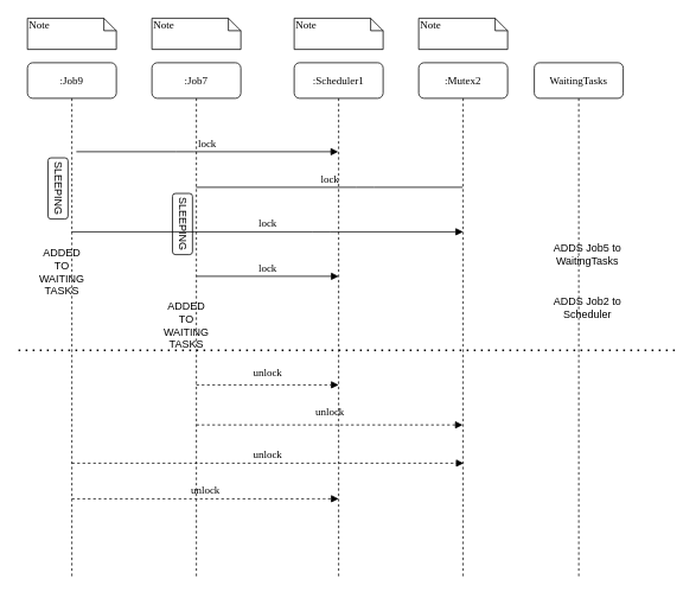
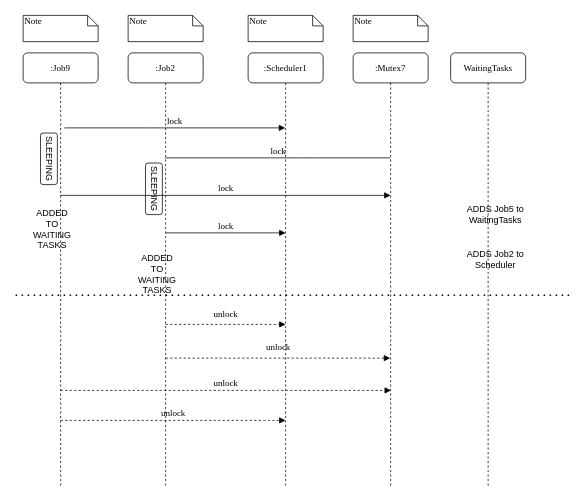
  <mxCell id="0" />
  <mxCell id="1" parent="0" />
- <mxCell id="2" value=":Job7" style="shape=umlLifeline;perimeter=lifelinePerimeter;whiteSpace=wrap;html=1;container=1;collapsible=0;recursiveResize=0;outlineConnect=0;rounded=1;shadow=0;comic=0;labelBackgroundColor=none;strokeWidth=1;fontFamily=Verdana;fontSize=12;align=center;" parent="1" vertex="1"><mxGeometry x="170" y="70" width="100" height="580" as="geometry" /></mxCell>
+ <mxCell id="2" value=":Job2" style="shape=umlLifeline;perimeter=lifelinePerimeter;whiteSpace=wrap;html=1;container=1;collapsible=0;recursiveResize=0;outlineConnect=0;rounded=1;shadow=0;comic=0;labelBackgroundColor=none;strokeWidth=1;fontFamily=Verdana;fontSize=12;align=center;" parent="1" vertex="1"><mxGeometry x="170" y="70" width="100" height="580" as="geometry" /></mxCell>
  <mxCell id="3" value="SLEEPING" style="rounded=1;whiteSpace=wrap;html=1;direction=west;rotation=90;" vertex="1" parent="2"><mxGeometry y="170" width="68.75" height="22.5" as="geometry" /></mxCell>
  <mxCell id="4" value="ADDED TO WAITING TASKS" style="text;html=1;strokeColor=none;fillColor=none;align=center;verticalAlign=middle;whiteSpace=wrap;rounded=0;" vertex="1" parent="2"><mxGeometry x="8.75" y="280" width="60" height="30" as="geometry" /></mxCell>
  <mxCell id="5" value=":Scheduler1" style="shape=umlLifeline;perimeter=lifelinePerimeter;whiteSpace=wrap;html=1;container=1;collapsible=0;recursiveResize=0;outlineConnect=0;rounded=1;shadow=0;comic=0;labelBackgroundColor=none;strokeWidth=1;fontFamily=Verdana;fontSize=12;align=center;" parent="1" vertex="1"><mxGeometry x="330" y="70" width="100" height="580" as="geometry" /></mxCell>
  <mxCell id="6" value="unlock" style="html=1;verticalAlign=bottom;endArrow=block;labelBackgroundColor=none;fontFamily=Verdana;fontSize=12;dashed=1;" edge="1" parent="5"><mxGeometry y="5" relative="1" as="geometry"><mxPoint x="-110" y="407" as="sourcePoint" /><mxPoint x="189.5" y="407" as="targetPoint" /><mxPoint as="offset" /></mxGeometry></mxCell>
  <mxCell id="7" value="unlock" style="html=1;verticalAlign=bottom;endArrow=block;labelBackgroundColor=none;fontFamily=Verdana;fontSize=12;edgeStyle=elbowEdgeStyle;elbow=vertical;dashed=1;" edge="1" parent="5"><mxGeometry relative="1" as="geometry"><mxPoint x="-250" y="450" as="sourcePoint" /><mxPoint x="190.5" y="450" as="targetPoint" /><Array as="points"><mxPoint x="30.5" y="450" /><mxPoint x="-9.5" y="510" /><mxPoint x="20.5" y="440" /><mxPoint x="0.5" y="430" /></Array></mxGeometry></mxCell>
- <mxCell id="8" value=":Mutex2" style="shape=umlLifeline;perimeter=lifelinePerimeter;whiteSpace=wrap;html=1;container=1;collapsible=0;recursiveResize=0;outlineConnect=0;rounded=1;shadow=0;comic=0;labelBackgroundColor=none;strokeWidth=1;fontFamily=Verdana;fontSize=12;align=center;" parent="1" vertex="1"><mxGeometry x="470" y="70" width="100" height="580" as="geometry" /></mxCell>
+ <mxCell id="8" value=":Mutex7" style="shape=umlLifeline;perimeter=lifelinePerimeter;whiteSpace=wrap;html=1;container=1;collapsible=0;recursiveResize=0;outlineConnect=0;rounded=1;shadow=0;comic=0;labelBackgroundColor=none;strokeWidth=1;fontFamily=Verdana;fontSize=12;align=center;" parent="1" vertex="1"><mxGeometry x="470" y="70" width="100" height="580" as="geometry" /></mxCell>
  <mxCell id="9" value=":Job9" style="shape=umlLifeline;perimeter=lifelinePerimeter;whiteSpace=wrap;html=1;container=1;collapsible=0;recursiveResize=0;outlineConnect=0;rounded=1;shadow=0;comic=0;labelBackgroundColor=none;strokeWidth=1;fontFamily=Verdana;fontSize=12;align=center;" parent="1" vertex="1"><mxGeometry x="30" y="70" width="100" height="580" as="geometry" /></mxCell>
  <mxCell id="10" value="SLEEPING" style="rounded=1;whiteSpace=wrap;html=1;direction=west;rotation=90;" vertex="1" parent="9"><mxGeometry y="130" width="68.75" height="22.5" as="geometry" /></mxCell>
  <mxCell id="11" value="ADDED TO WAITING TASKS" style="text;html=1;strokeColor=none;fillColor=none;align=center;verticalAlign=middle;whiteSpace=wrap;rounded=0;" vertex="1" parent="9"><mxGeometry x="8.75" y="220" width="60" height="30" as="geometry" /></mxCell>
  <mxCell id="12" value="lock" style="html=1;verticalAlign=bottom;endArrow=none;labelBackgroundColor=none;fontFamily=Verdana;fontSize=12;edgeStyle=elbowEdgeStyle;elbow=vertical;" parent="1" source="2" target="8" edge="1"><mxGeometry relative="1" as="geometry"><mxPoint x="385" y="280" as="sourcePoint" /><Array as="points"><mxPoint x="410" y="210" /><mxPoint x="460" y="280" /><mxPoint x="390" y="210" /></Array><mxPoint x="515" y="210" as="targetPoint" /></mxGeometry></mxCell>
  <mxCell id="13" value="lock" style="html=1;verticalAlign=bottom;endArrow=block;labelBackgroundColor=none;fontFamily=Verdana;fontSize=12;" parent="1" edge="1"><mxGeometry relative="1" as="geometry"><mxPoint x="220" y="310" as="sourcePoint" /><mxPoint x="380" y="310" as="targetPoint" /></mxGeometry></mxCell>
  <mxCell id="14" value="lock" style="html=1;verticalAlign=bottom;endArrow=block;labelBackgroundColor=none;fontFamily=Verdana;fontSize=12;edgeStyle=elbowEdgeStyle;elbow=vertical;" parent="1" target="5" edge="1"><mxGeometry relative="1" as="geometry"><mxPoint x="85" y="170" as="sourcePoint" /><mxPoint x="215" y="170" as="targetPoint" /></mxGeometry></mxCell>
  <mxCell id="15" value="lock" style="html=1;verticalAlign=bottom;endArrow=block;labelBackgroundColor=none;fontFamily=Verdana;fontSize=12;edgeStyle=elbowEdgeStyle;elbow=vertical;" parent="1" source="9" edge="1"><mxGeometry relative="1" as="geometry"><mxPoint x="300" y="190" as="sourcePoint" /><mxPoint x="520" y="260" as="targetPoint" /><Array as="points"><mxPoint x="360" y="260" /><mxPoint x="320" y="320" /><mxPoint x="350" y="250" /><mxPoint x="330" y="240" /></Array></mxGeometry></mxCell>
  <mxCell id="16" value="Note" style="shape=note;whiteSpace=wrap;html=1;size=14;verticalAlign=top;align=left;spacingTop=-6;rounded=0;shadow=0;comic=0;labelBackgroundColor=none;strokeWidth=1;fontFamily=Verdana;fontSize=12" parent="1" vertex="1"><mxGeometry x="30" y="20" width="100" height="35" as="geometry" /></mxCell>
  <mxCell id="17" value="Note" style="shape=note;whiteSpace=wrap;html=1;size=14;verticalAlign=top;align=left;spacingTop=-6;rounded=0;shadow=0;comic=0;labelBackgroundColor=none;strokeWidth=1;fontFamily=Verdana;fontSize=12" parent="1" vertex="1"><mxGeometry x="170" y="20" width="100" height="35" as="geometry" /></mxCell>
  <mxCell id="18" value="Note" style="shape=note;whiteSpace=wrap;html=1;size=14;verticalAlign=top;align=left;spacingTop=-6;rounded=0;shadow=0;comic=0;labelBackgroundColor=none;strokeWidth=1;fontFamily=Verdana;fontSize=12" parent="1" vertex="1"><mxGeometry x="330" y="20" width="100" height="35" as="geometry" /></mxCell>
  <mxCell id="19" value="Note" style="shape=note;whiteSpace=wrap;html=1;size=14;verticalAlign=top;align=left;spacingTop=-6;rounded=0;shadow=0;comic=0;labelBackgroundColor=none;strokeWidth=1;fontFamily=Verdana;fontSize=12" parent="1" vertex="1"><mxGeometry x="470" y="20" width="100" height="35" as="geometry" /></mxCell>
  <mxCell id="20" value="WaitingTasks" style="shape=umlLifeline;perimeter=lifelinePerimeter;whiteSpace=wrap;html=1;container=1;collapsible=0;recursiveResize=0;outlineConnect=0;rounded=1;shadow=0;comic=0;labelBackgroundColor=none;strokeWidth=1;fontFamily=Verdana;fontSize=12;align=center;" vertex="1" parent="1"><mxGeometry x="600" y="70" width="100" height="580" as="geometry" /></mxCell>
  <mxCell id="21" value="ADDS Job5 to WaitingTasks" style="text;html=1;strokeColor=none;fillColor=none;align=center;verticalAlign=middle;whiteSpace=wrap;rounded=0;" vertex="1" parent="20"><mxGeometry x="20" y="200" width="80" height="30" as="geometry" /></mxCell>
  <mxCell id="22" value="ADDS Job2 to Scheduler" style="text;html=1;strokeColor=none;fillColor=none;align=center;verticalAlign=middle;whiteSpace=wrap;rounded=0;" vertex="1" parent="20"><mxGeometry x="20" y="260" width="80" height="30" as="geometry" /></mxCell>
  <mxCell id="23" value="unlock" style="html=1;verticalAlign=bottom;endArrow=block;labelBackgroundColor=none;fontFamily=Verdana;fontSize=12;dashed=1;" edge="1" parent="1"><mxGeometry y="5" relative="1" as="geometry"><mxPoint x="220" y="432" as="sourcePoint" /><mxPoint x="380" y="432" as="targetPoint" /><mxPoint as="offset" /></mxGeometry></mxCell>
  <mxCell id="24" value="" style="endArrow=none;dashed=1;html=1;dashPattern=1 3;strokeWidth=2;rounded=0;" edge="1" parent="1"><mxGeometry width="50" height="50" relative="1" as="geometry"><mxPoint x="20" y="393" as="sourcePoint" /><mxPoint x="760" y="393" as="targetPoint" /></mxGeometry></mxCell>
  <mxCell id="25" value="unlock" style="html=1;verticalAlign=bottom;endArrow=block;labelBackgroundColor=none;fontFamily=Verdana;fontSize=12;edgeStyle=elbowEdgeStyle;elbow=vertical;dashed=1;" edge="1" parent="1"><mxGeometry relative="1" as="geometry"><mxPoint x="80" y="560" as="sourcePoint" /><mxPoint x="380" y="560" as="targetPoint" /><Array as="points"><mxPoint x="360.5" y="560" /><mxPoint x="320.5" y="620" /><mxPoint x="350.5" y="550" /><mxPoint x="330.5" y="540" /></Array></mxGeometry></mxCell>
